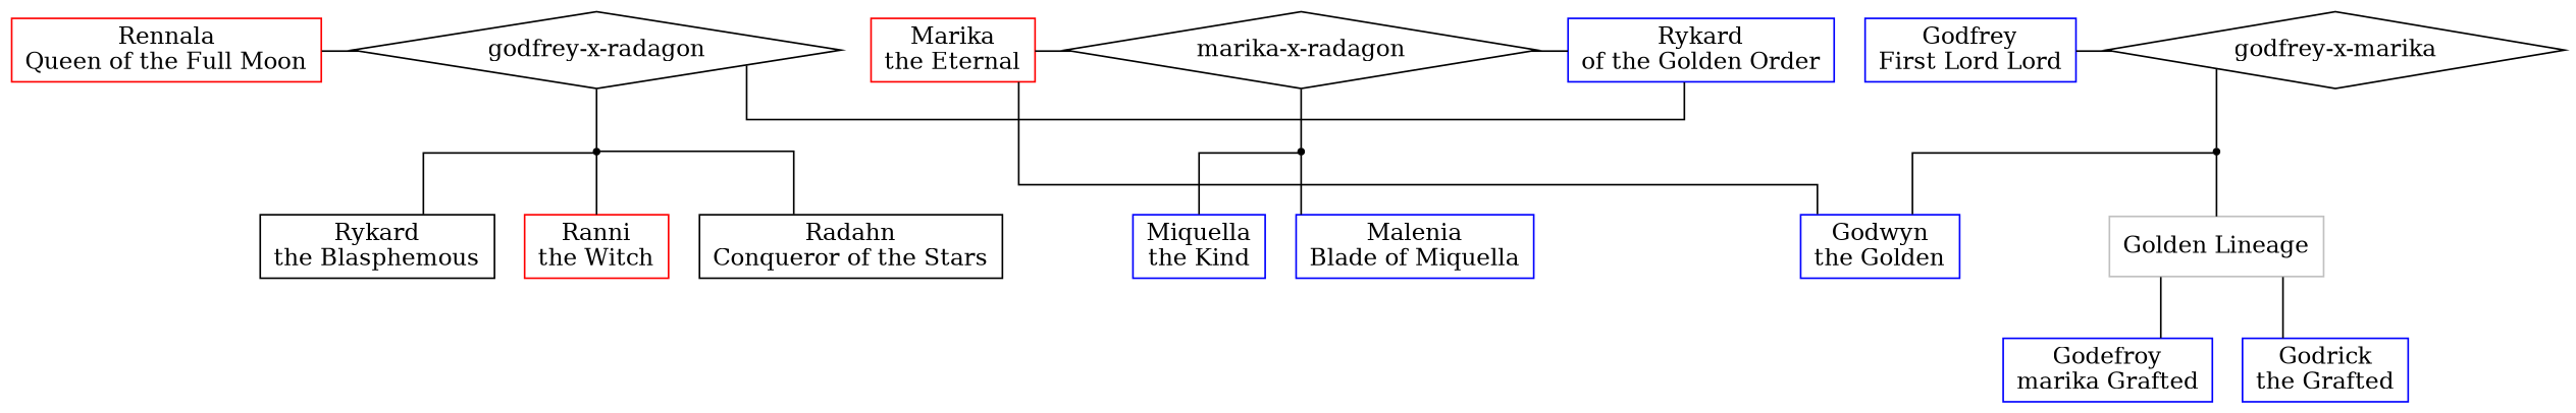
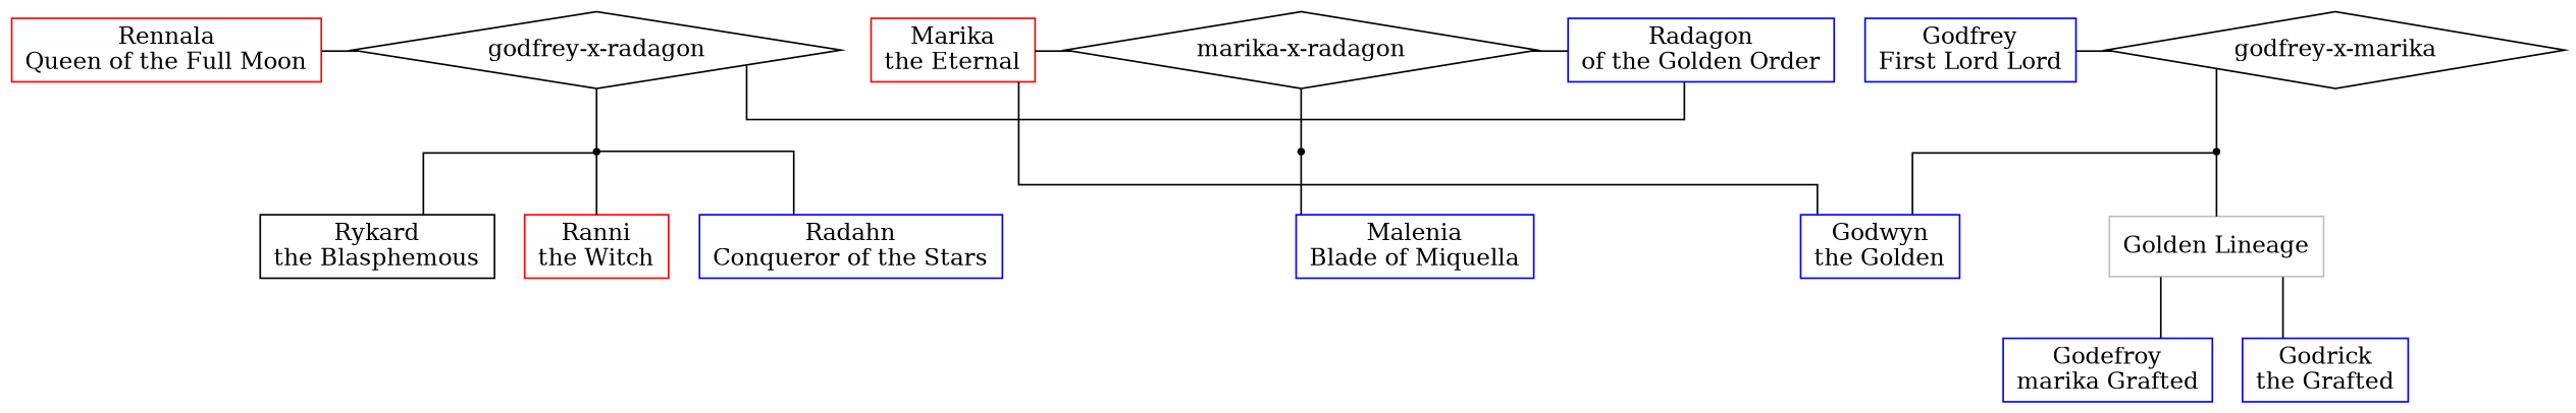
  graph {
    labelloc=b
    splines=ortho
    node [shape=box color=blue]
    "marika-x-radagon" [height=0.1 shape=diamond width=0.1 color=""]
-   n2 [label="Rykard\nof the Golden Order"]
+   n2 [label="Radagon\nof the Golden Order"]
    n3 [color=red label="Marika\nthe Eternal"]
    n4 [color=red label="Rennala\nQueen of the Full Moon"]
    n5 [height=0.1 label="godfrey-x-radagon" shape=diamond width=0.1 color=""]
    "godfrey-x-marika" [height=0.1 shape=diamond width=0.1 color=""]
    n7 [label="Godfrey\nFirst Lord Lord"]
    "c-marika-x-radagon" [shape=point color=""]
    "c-rennala-x-radagon" [shape=point color=""]
    "c-godfrey-x-marika" [shape=point color=""]
    n11 [label="Malenia\nBlade of Miquella"]
-   n12 [label="Miquella\nthe Kind"]
    n13 [color=red label="Ranni\nthe Witch"]
-   n14 [color=black label="Radahn\nConqueror of the Stars"]
+   n14 [label="Radahn\nConqueror of the Stars"]
    n15 [color=black label="Rykard\nthe Blasphemous"]
    n16 [color=gray label="Golden Lineage"]
    n17 [label="Godefroy\nmarika Grafted"]
    n18 [label="Godrick\nthe Grafted"]
    n19 [label="Godwyn\nthe Golden"]
    subgraph sub_1 {
      rank=same
      "marika-x-radagon"
      n2
      n3
    }
    subgraph sub_2 {
      rank=same
      n2
      n4
      n5
    }
    subgraph sub_3 {
      rank=same
      n3
      "godfrey-x-marika"
      n7
    }
    "marika-x-radagon" -- n2
    "marika-x-radagon" -- "c-marika-x-radagon"
    n3 -- "marika-x-radagon"
    n4 -- n5
    n5 -- n2
    n5 -- "c-rennala-x-radagon"
    "godfrey-x-marika" -- "c-godfrey-x-marika"
    n7 -- "godfrey-x-marika"
    "c-marika-x-radagon" -- n11
-   "c-marika-x-radagon" -- n12
    "c-rennala-x-radagon" -- n13
    "c-rennala-x-radagon" -- n14
    "c-rennala-x-radagon" -- n15
    "c-godfrey-x-marika" -- n16
    "c-godfrey-x-marika" -- n19
    n16 -- n17
    n16 -- n18
    n19 -- n3
  }
